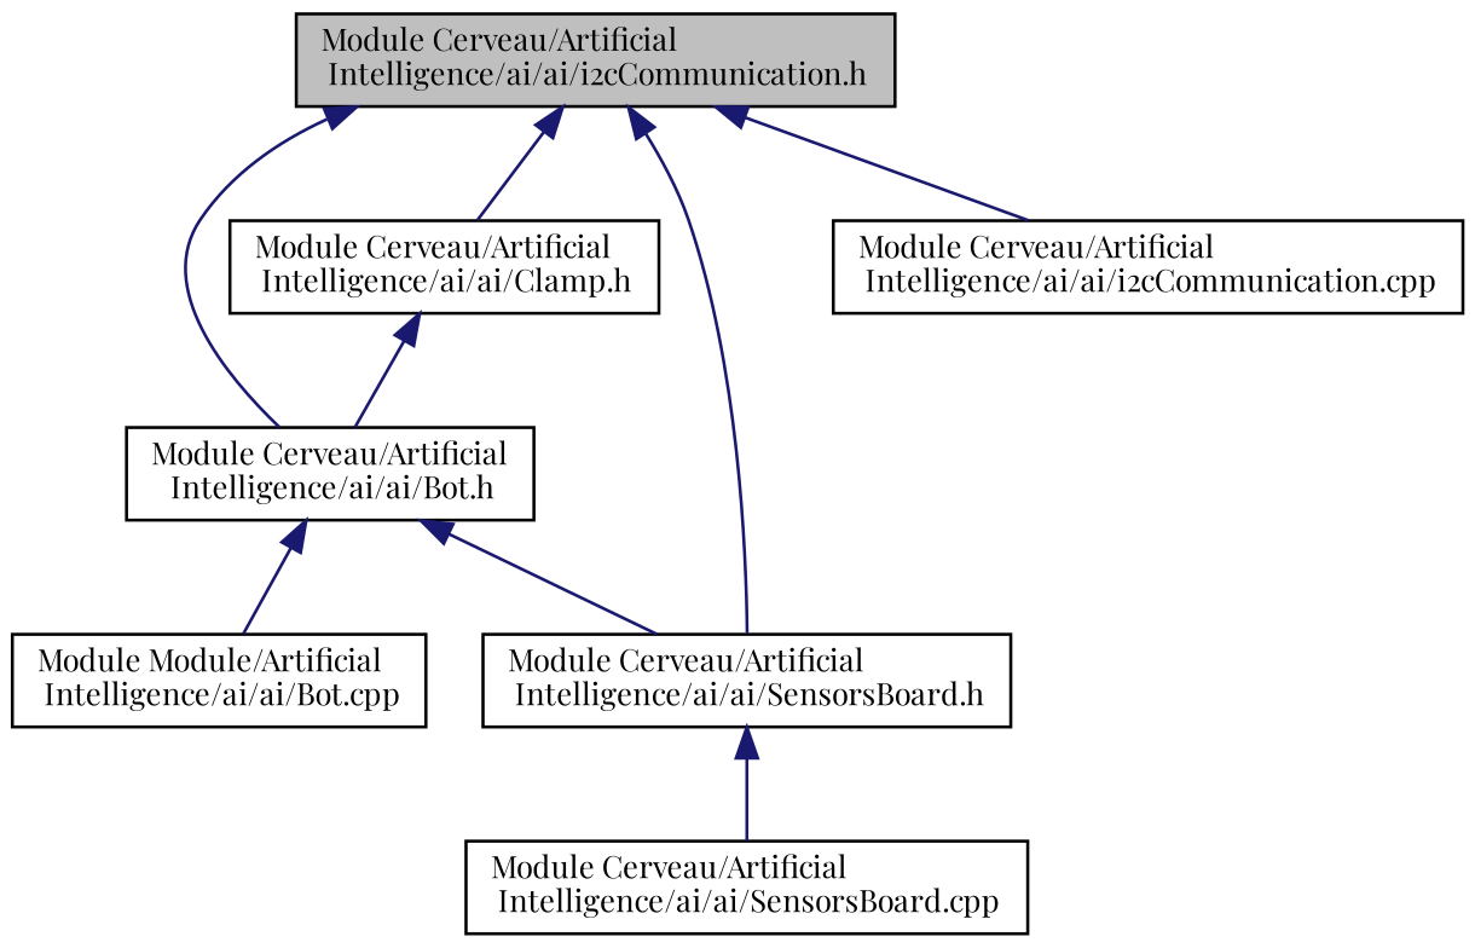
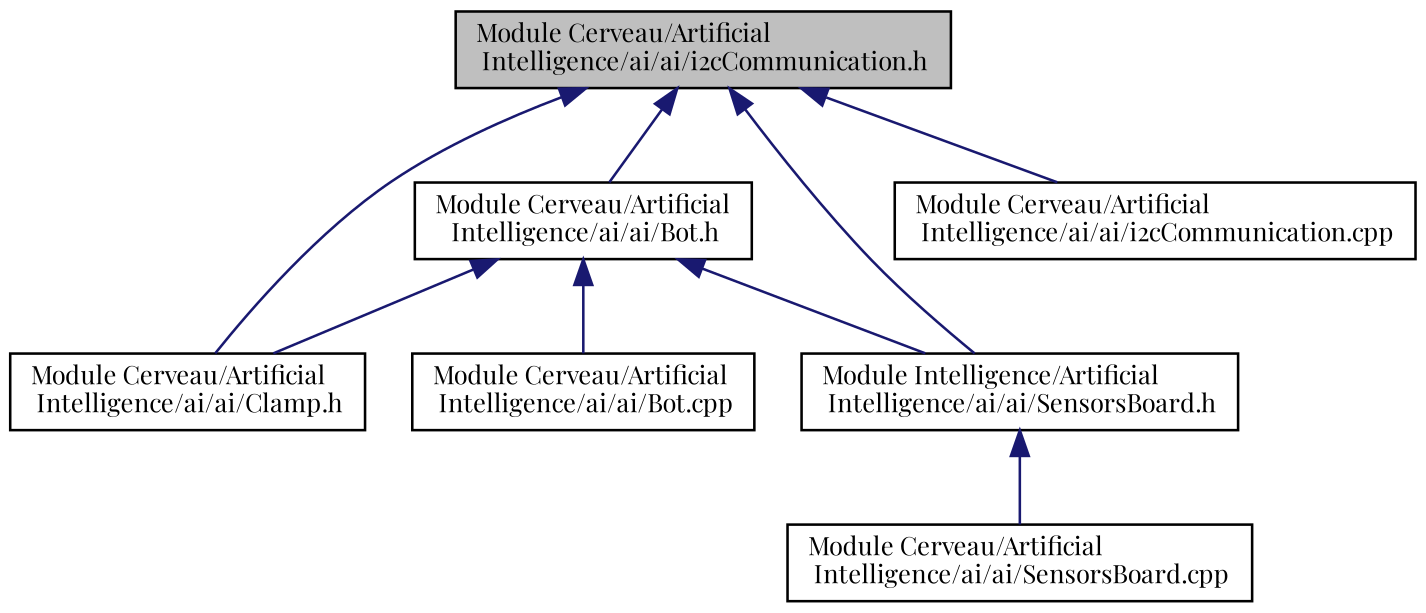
  digraph {
    fontname="Playfair Display"
    node [color=black fillcolor=white fontname="Playfair Display" fontsize=10 shape=record style=filled]
    edge [color=midnightblue dir=back fontname="Playfair Display" fontsize=10 labelfontname=Helvetica labelfontsize=10 style=solid]
    n1 [fillcolor=grey75 fontcolor=black height=0.2 label="Module Cerveau/Artificial\l Intelligence/ai/ai/i2cCommunication.h" width=0.4]
    n2 [height=0.2 label="Module Cerveau/Artificial\l Intelligence/ai/ai/Bot.h" width=0.4]
    n3 [height=0.2 label="Module Cerveau/Artificial\l Intelligence/ai/ai/Clamp.h" width=0.4]
-   n4 [height=0.2 label="Module Cerveau/Artificial\l Intelligence/ai/ai/SensorsBoard.h" width=0.4]
+   n4 [height=0.2 label="Module Intelligence/Artificial\l Intelligence/ai/ai/SensorsBoard.h" width=0.4]
    n5 [height=0.2 label="Module Cerveau/Artificial\l Intelligence/ai/ai/i2cCommunication.cpp" width=0.4]
-   n6 [height=0.2 label="Module Module/Artificial\l Intelligence/ai/ai/Bot.cpp" width=0.4]
+   n6 [height=0.2 label="Module Cerveau/Artificial\l Intelligence/ai/ai/Bot.cpp" width=0.4]
    n7 [height=0.2 label="Module Cerveau/Artificial\l Intelligence/ai/ai/SensorsBoard.cpp" width=0.4]
    n1 -> n2
    n1 -> n3
    n1 -> n4
    n1 -> n5
    n2 -> n4
    n2 -> n6
-   n3 -> n2
+   n2 -> n3
    n4 -> n7
  }
